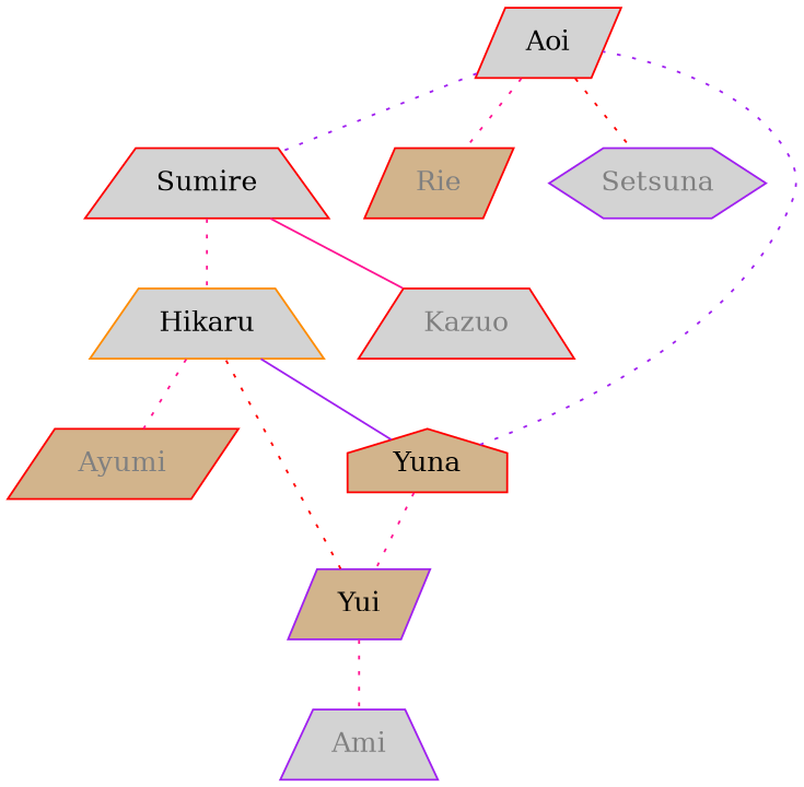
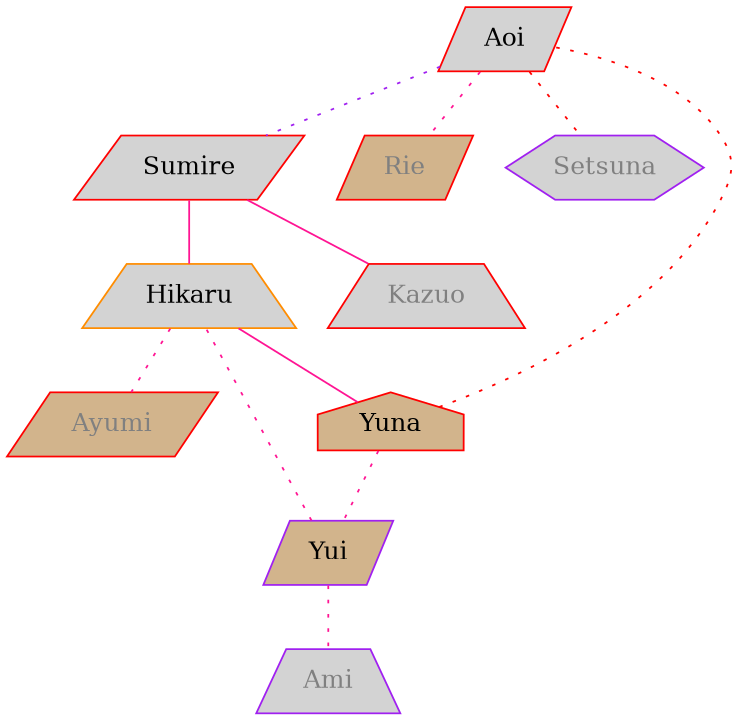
  strict graph {
    node [color=red fillcolor=lightgrey fontcolor=black shape=parallelogram style=filled]
    edge [color=deeppink fontcolor="#808080" style=dotted]
    Aoi
    Hikaru [color=darkorange shape=trapezium]
-   Sumire [shape=trapezium]
+   Sumire
    Yui [color=purple fillcolor=tan]
    Yuna [fillcolor=tan shape=house]
    Rie [fillcolor=tan fontcolor="#808080"]
    Setsuna [color=purple fontcolor="#808080" shape=hexagon]
    Ayumi [fillcolor=tan fontcolor="#808080"]
    Kazuo [fontcolor="#808080" shape=trapezium]
    Ami [color=purple fontcolor="#808080" shape=trapezium]
    subgraph sub_1 {
      Aoi
      Hikaru
      Sumire
      Yui
      Yuna
    }
    Aoi -- Sumire [color=purple]
    Aoi -- Rie
    Aoi -- Setsuna [color=red]
-   Hikaru -- Yuna [color=purple style=solid]
+   Hikaru -- Yuna [style=solid]
    Hikaru -- Ayumi
-   Sumire -- Hikaru
+   Sumire -- Hikaru [style=solid]
    Sumire -- Kazuo [style=solid]
-   Yui -- Hikaru [color=red]
+   Yui -- Hikaru
    Yui -- Ami
-   Yuna -- Aoi [color=purple]
+   Yuna -- Aoi [color=red]
    Yuna -- Yui
  }
